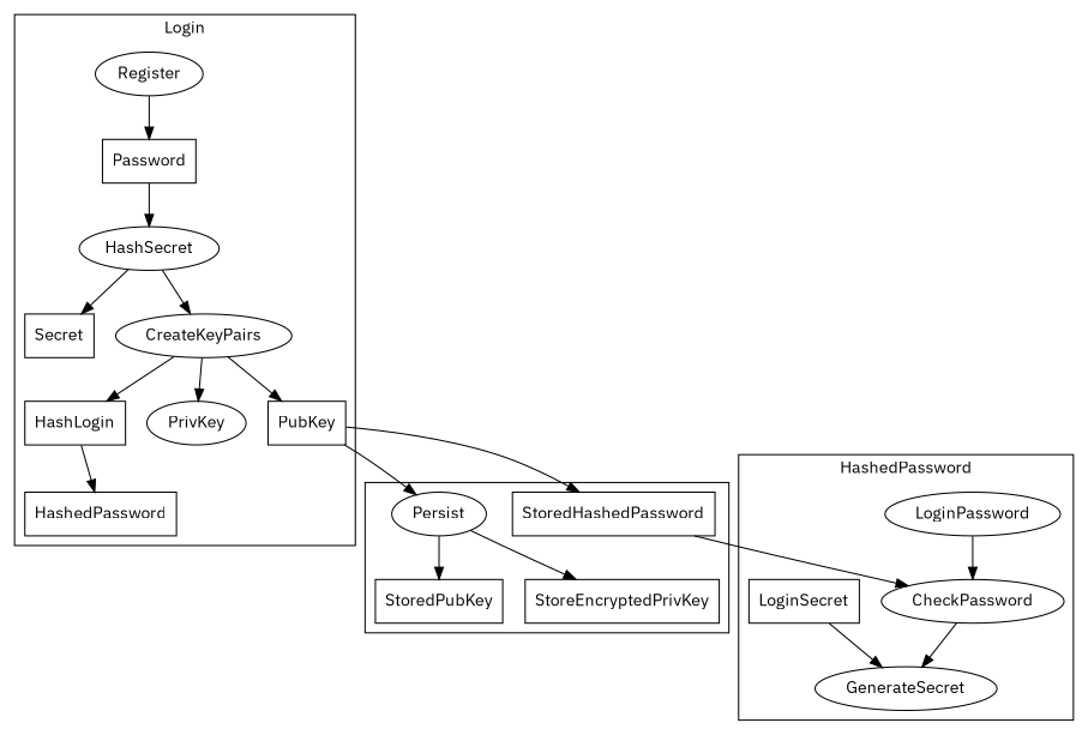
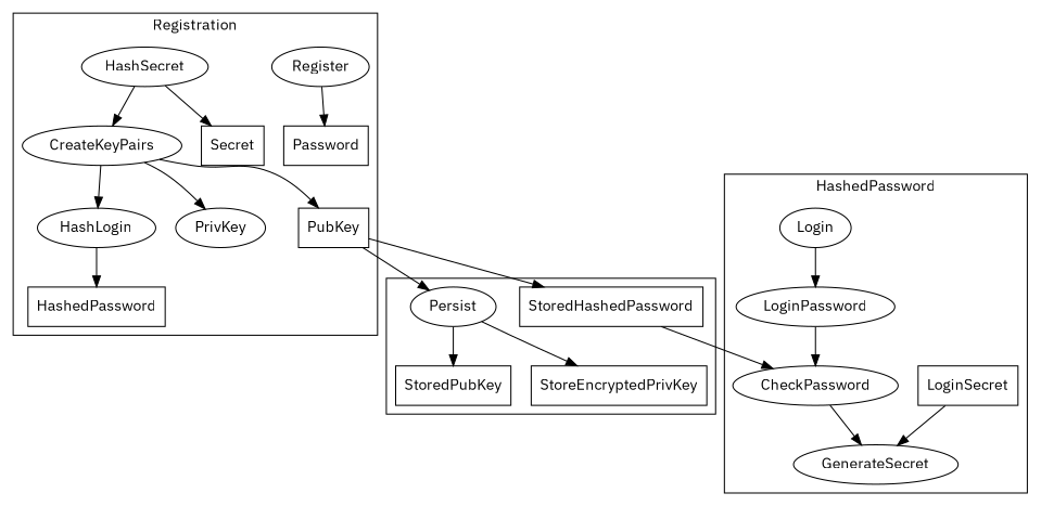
  digraph {
    fontname="IBM Plex Sans"
    node [fontname="IBM Plex Sans"]
    edge [fontname="IBM Plex Sans"]
    Register
    Password [shape=box]
    HashedPassword [shape=box]
    Secret [shape=box]
    PubKey [shape=box]
    PrivKey [shape=ellipse]
-   HashLogin [shape=box]
+   HashLogin
    HashSecret
    CreateKeyPairs
    StoredHashedPassword [shape=box]
    Persist
    StoredPubKey [shape=box]
    StoreEncryptedPrivKey [shape=box]
    LoginPassword [shape=ellipse]
    CheckPassword
    LoginSecret [shape=box]
+   Login
    GenerateSecret
    subgraph cluster_1 {
-     label=Login
+     label=Registration
      Register
      Password
      HashedPassword
      Secret
      PubKey
      PrivKey
      HashLogin
      HashSecret
      CreateKeyPairs
    }
    subgraph cluster_2 {
      StoredHashedPassword
      Persist
      StoredPubKey
      StoreEncryptedPrivKey
    }
    subgraph cluster_3 {
      label=HashedPassword
      LoginPassword
      CheckPassword
      LoginSecret
+     Login
      GenerateSecret
    }
    Register -> Password
-   Password -> HashSecret
    PubKey -> StoredHashedPassword
    PubKey -> Persist
    HashLogin -> HashedPassword
    HashSecret -> Secret
    HashSecret -> CreateKeyPairs
    CreateKeyPairs -> PubKey
    CreateKeyPairs -> PrivKey
    CreateKeyPairs -> HashLogin
    StoredHashedPassword -> CheckPassword
    Persist -> StoredPubKey
    Persist -> StoreEncryptedPrivKey
    LoginPassword -> CheckPassword
    CheckPassword -> GenerateSecret
    LoginSecret -> GenerateSecret
+   Login -> LoginPassword
  }
